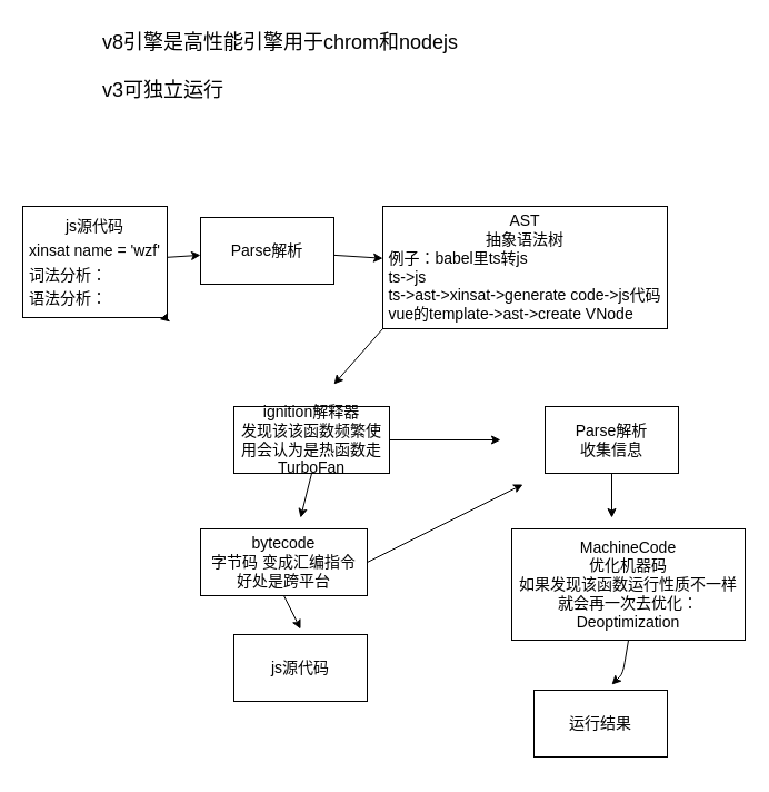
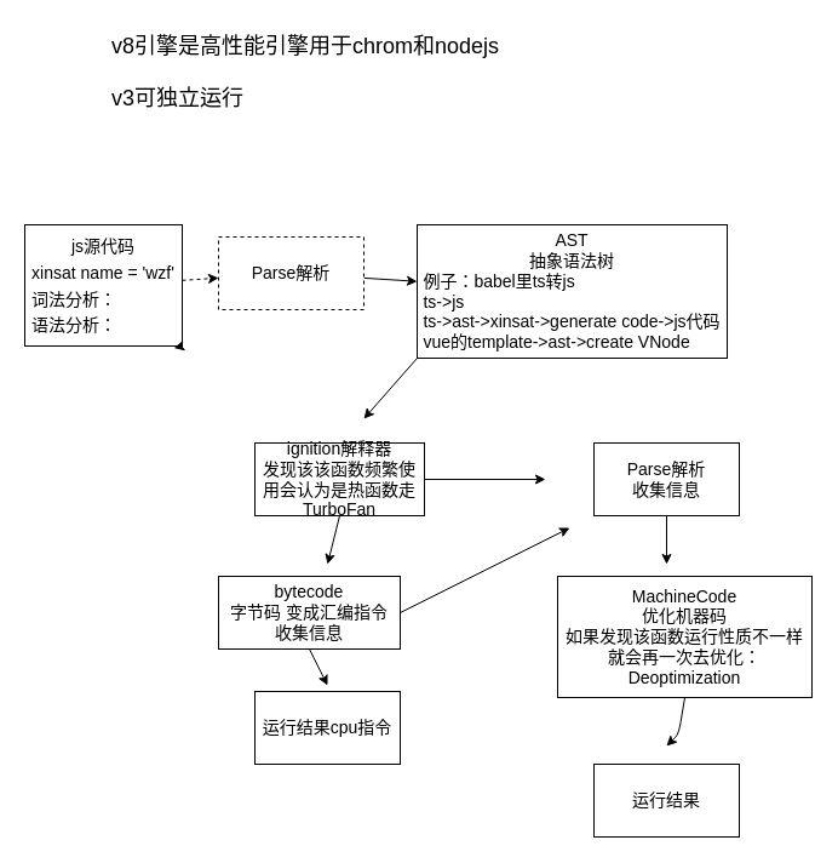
  <mxCell id="0" />
  <mxCell id="1" parent="0" />
  <mxCell id="2" value="&lt;font style=&quot;font-size: 18px;&quot;&gt;v8引擎是高性能引擎用于chrom和nodejs&lt;br&gt;&lt;br&gt;v3可独立运行&lt;/font&gt;" style="text;html=1;align=left;verticalAlign=middle;resizable=0;points=[];autosize=1;strokeColor=none;fillColor=none;" vertex="1" parent="1"><mxGeometry x="90" y="20" width="340" height="80" as="geometry" /></mxCell>
- <mxCell id="3" value="" style="edgeStyle=none;html=1;fontSize=14;" edge="1" parent="1" source="4" target="9"><mxGeometry relative="1" as="geometry" /></mxCell>
+ <mxCell id="3" value="" style="edgeStyle=none;html=1;fontSize=14;dashed=1;" edge="1" parent="1" source="4" target="9"><mxGeometry relative="1" as="geometry" /></mxCell>
  <mxCell id="4" value="&lt;font style=&quot;&quot;&gt;&lt;span style=&quot;font-size: 14px;&quot;&gt;js源代码&lt;/span&gt;&lt;br&gt;&lt;span style=&quot;font-size: 14px;&quot;&gt;xinsat name = 'wzf'&lt;/span&gt;&lt;br&gt;&lt;div style=&quot;text-align: left;&quot;&gt;&lt;span style=&quot;font-size: 14px;&quot;&gt;词法分析：&lt;/span&gt;&lt;/div&gt;&lt;div style=&quot;text-align: left;&quot;&gt;&lt;span style=&quot;font-size: 14px;&quot;&gt;语法分析：&lt;/span&gt;&lt;/div&gt;&lt;/font&gt;" style="whiteSpace=wrap;html=1;fontSize=18;" vertex="1" parent="1"><mxGeometry x="20" y="185" width="130" height="100" as="geometry" /></mxCell>
  <mxCell id="5" style="edgeStyle=none;html=1;exitX=1;exitY=1;exitDx=0;exitDy=0;entryX=0.947;entryY=1.016;entryDx=0;entryDy=0;entryPerimeter=0;fontSize=14;" edge="1" parent="1" source="4" target="4"><mxGeometry relative="1" as="geometry" /></mxCell>
  <mxCell id="6" style="edgeStyle=none;html=1;exitX=0;exitY=1;exitDx=0;exitDy=0;fontSize=14;" edge="1" parent="1" source="7"><mxGeometry relative="1" as="geometry"><mxPoint x="300" y="345" as="targetPoint" /></mxGeometry></mxCell>
  <mxCell id="7" value="AST&lt;br&gt;抽象语法树&lt;br&gt;&lt;div style=&quot;text-align: left;&quot;&gt;&lt;span style=&quot;background-color: initial;&quot;&gt;例子：babel里ts转js&lt;/span&gt;&lt;/div&gt;&lt;div style=&quot;text-align: left;&quot;&gt;&lt;span style=&quot;background-color: initial;&quot;&gt;ts-&amp;gt;js&lt;/span&gt;&lt;/div&gt;&lt;div style=&quot;text-align: left;&quot;&gt;&lt;span style=&quot;background-color: initial;&quot;&gt;ts-&amp;gt;ast-&amp;gt;xinsat-&amp;gt;generate code-&amp;gt;js代码&lt;/span&gt;&lt;/div&gt;&lt;div style=&quot;text-align: left;&quot;&gt;&lt;span style=&quot;background-color: initial;&quot;&gt;vue的template-&amp;gt;ast-&amp;gt;create VNode&lt;/span&gt;&lt;/div&gt;" style="whiteSpace=wrap;html=1;fontSize=14;" vertex="1" parent="1"><mxGeometry x="344" y="185" width="256" height="110" as="geometry" /></mxCell>
  <mxCell id="8" value="" style="edgeStyle=none;html=1;fontSize=14;" edge="1" parent="1" source="9" target="7"><mxGeometry relative="1" as="geometry" /></mxCell>
- <mxCell id="9" value="Parse解析" style="whiteSpace=wrap;html=1;fontSize=14;" vertex="1" parent="1"><mxGeometry x="180" y="195" width="120" height="60" as="geometry" /></mxCell>
+ <mxCell id="9" value="Parse解析" style="whiteSpace=wrap;html=1;fontSize=14;dashed=1;" vertex="1" parent="1"><mxGeometry x="180" y="195" width="120" height="60" as="geometry" /></mxCell>
  <mxCell id="10" style="edgeStyle=none;html=1;exitX=0.5;exitY=1;exitDx=0;exitDy=0;fontSize=14;" edge="1" parent="1" source="12"><mxGeometry relative="1" as="geometry"><mxPoint x="270" y="465" as="targetPoint" /></mxGeometry></mxCell>
  <mxCell id="11" style="edgeStyle=none;html=1;exitX=1;exitY=0.5;exitDx=0;exitDy=0;fontSize=14;" edge="1" parent="1" source="12"><mxGeometry relative="1" as="geometry"><mxPoint x="450" y="395" as="targetPoint" /></mxGeometry></mxCell>
  <mxCell id="12" value="ignition解释器&lt;br&gt;发现该该函数频繁使用会认为是热函数走TurboFan" style="whiteSpace=wrap;html=1;fontSize=14;" vertex="1" parent="1"><mxGeometry x="210" y="365" width="140" height="60" as="geometry" /></mxCell>
  <mxCell id="13" style="edgeStyle=none;html=1;exitX=0.5;exitY=1;exitDx=0;exitDy=0;fontSize=14;" edge="1" parent="1" source="15"><mxGeometry relative="1" as="geometry"><mxPoint x="270" y="565" as="targetPoint" /></mxGeometry></mxCell>
  <mxCell id="14" style="edgeStyle=none;html=1;exitX=1;exitY=0.5;exitDx=0;exitDy=0;fontSize=14;" edge="1" parent="1" source="15"><mxGeometry relative="1" as="geometry"><mxPoint x="470" y="435" as="targetPoint" /></mxGeometry></mxCell>
- <mxCell id="15" value="bytecode&lt;br&gt;字节码 变成汇编指令&lt;br&gt;好处是跨平台" style="whiteSpace=wrap;html=1;fontSize=14;" vertex="1" parent="1"><mxGeometry x="180" y="475" width="150" height="60" as="geometry" /></mxCell>
- <mxCell id="16" value="js源代码" style="whiteSpace=wrap;html=1;fontSize=14;" vertex="1" parent="1"><mxGeometry x="210" y="570" width="120" height="60" as="geometry" /></mxCell>
+ <mxCell id="15" value="bytecode&lt;br&gt;字节码 变成汇编指令&lt;br&gt;收集信息" style="whiteSpace=wrap;html=1;fontSize=14;" vertex="1" parent="1"><mxGeometry x="180" y="475" width="150" height="60" as="geometry" /></mxCell>
+ <mxCell id="16" value="运行结果cpu指令" style="whiteSpace=wrap;html=1;fontSize=14;" vertex="1" parent="1"><mxGeometry x="210" y="570" width="120" height="60" as="geometry" /></mxCell>
  <mxCell id="17" style="edgeStyle=none;html=1;exitX=0.5;exitY=1;exitDx=0;exitDy=0;fontSize=14;" edge="1" parent="1" source="18"><mxGeometry relative="1" as="geometry"><mxPoint x="550" y="465" as="targetPoint" /></mxGeometry></mxCell>
  <mxCell id="18" value="Parse解析&lt;br&gt;收集信息" style="whiteSpace=wrap;html=1;fontSize=14;" vertex="1" parent="1"><mxGeometry x="490" y="365" width="120" height="60" as="geometry" /></mxCell>
  <mxCell id="19" style="edgeStyle=none;html=1;exitX=0.5;exitY=1;exitDx=0;exitDy=0;fontSize=14;" edge="1" parent="1" source="20"><mxGeometry relative="1" as="geometry"><mxPoint x="550" y="615" as="targetPoint" /><Array as="points"><mxPoint x="560" y="605" /></Array></mxGeometry></mxCell>
  <mxCell id="20" value="MachineCode&lt;br&gt;优化机器码&lt;br&gt;如果发现该函数运行性质不一样就会再一次去优化：Deoptimization" style="whiteSpace=wrap;html=1;fontSize=14;" vertex="1" parent="1"><mxGeometry x="460" y="475" width="210" height="100" as="geometry" /></mxCell>
- <mxCell id="21" value="运行结果" style="whiteSpace=wrap;html=1;fontSize=14;" vertex="1" parent="1"><mxGeometry x="480" y="620" width="120" height="60" as="geometry" /></mxCell>
+ <mxCell id="21" value="运行结果" style="whiteSpace=wrap;html=1;fontSize=14;" vertex="1" parent="1"><mxGeometry x="490" y="630" width="120" height="60" as="geometry" /></mxCell>
